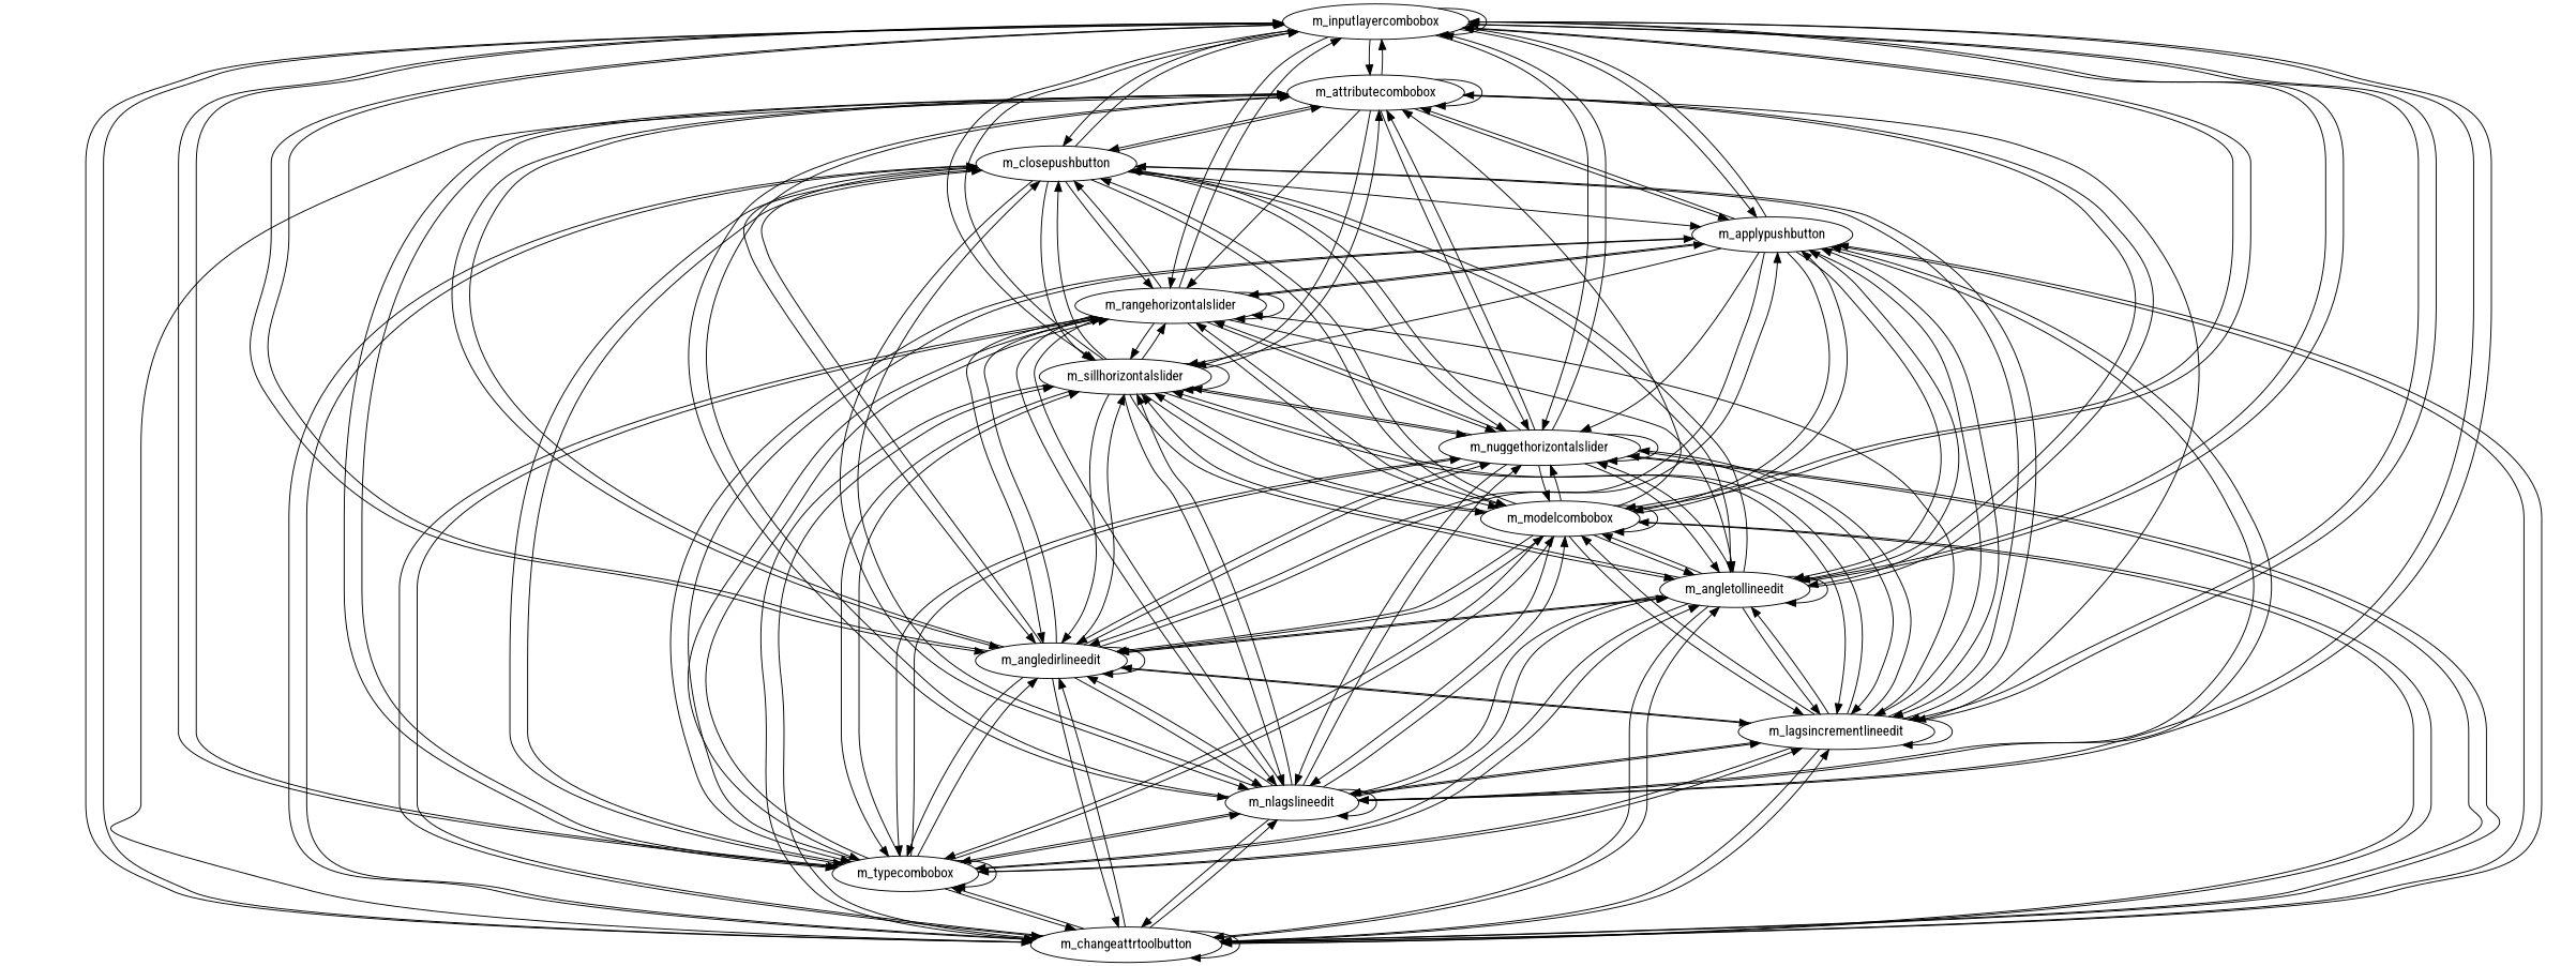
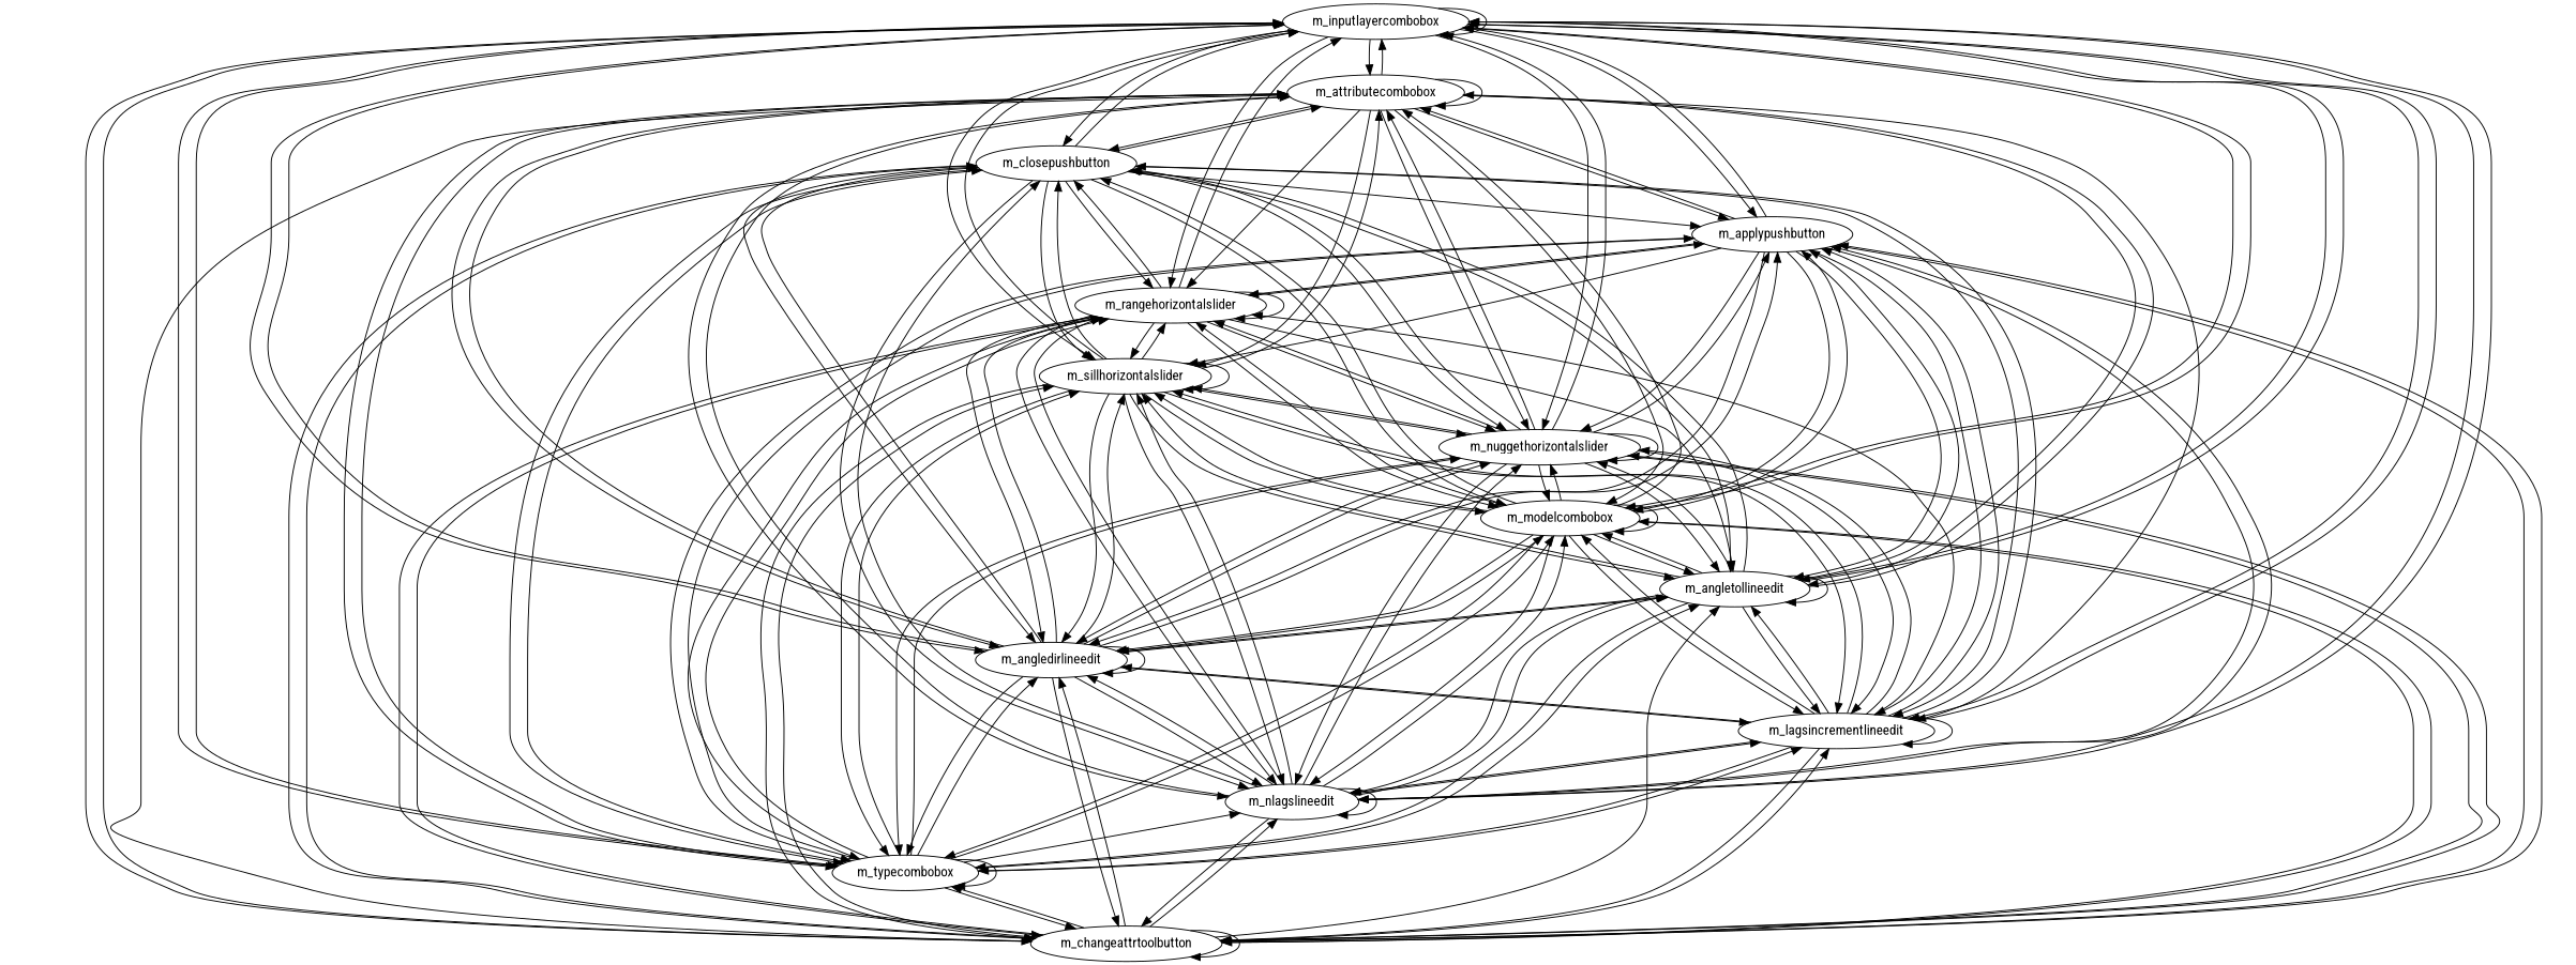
  strict digraph {
    fontname="Roboto Condensed"
    node [fontname="Roboto Condensed"]
    edge [fontname="Roboto Condensed"]
    n1 [label=m_inputlayercombobox]
    n2 [label=m_attributecombobox]
    n3 [label=m_changeattrtoolbutton]
    n4 [label=m_typecombobox]
    n5 [label=m_nlagslineedit]
    n6 [label=m_lagsincrementlineedit]
    n7 [label=m_angledirlineedit]
    n8 [label=m_angletollineedit]
    n9 [label=m_modelcombobox]
    n10 [label=m_nuggethorizontalslider]
    n11 [label=m_sillhorizontalslider]
    n12 [label=m_rangehorizontalslider]
    n13 [label=m_applypushbutton]
    n14 [label=m_closepushbutton]
    n1 -> n1
    n1 -> n2
    n1 -> n3
    n1 -> n4
    n1 -> n5
    n1 -> n6
    n1 -> n7
    n1 -> n8
    n1 -> n9
    n1 -> n10
    n1 -> n11
    n1 -> n12
    n1 -> n13
    n1 -> n14
    n2 -> n1
    n2 -> n2
    n2 -> n4
    n2 -> n5
    n2 -> n6
    n2 -> n7
    n2 -> n8
+   n2 -> n9
    n2 -> n10
    n2 -> n11
    n2 -> n12
    n2 -> n13
    n2 -> n14
    n3 -> n1
    n3 -> n2
    n3 -> n3
    n3 -> n4
    n3 -> n5
    n3 -> n6
    n3 -> n7
    n3 -> n8
    n3 -> n9
    n3 -> n10
    n3 -> n11
    n3 -> n12
    n3 -> n13
    n3 -> n14
    n4 -> n1
    n4 -> n2
    n4 -> n3
    n4 -> n4
    n4 -> n5
    n4 -> n6
    n4 -> n7
    n4 -> n8
    n4 -> n9
    n4 -> n10
    n4 -> n11
    n4 -> n12
    n4 -> n13
    n4 -> n14
    n5 -> n1
    n5 -> n2
    n5 -> n3
-   n5 -> n4
    n5 -> n5
    n5 -> n6
    n5 -> n7
    n5 -> n8
    n5 -> n9
    n5 -> n10
    n5 -> n11
    n5 -> n12
    n5 -> n13
    n5 -> n14
    n6 -> n1
    n6 -> n3
    n6 -> n4
    n6 -> n5
    n6 -> n6
    n6 -> n7
    n6 -> n8
    n6 -> n9
    n6 -> n10
    n6 -> n11
    n6 -> n12
    n6 -> n13
    n6 -> n14
    n7 -> n1
    n7 -> n2
    n7 -> n3
    n7 -> n4
    n7 -> n5
    n7 -> n6
    n7 -> n7
    n7 -> n8
    n7 -> n9
    n7 -> n10
    n7 -> n11
    n7 -> n12
    n7 -> n13
    n7 -> n14
    n8 -> n1
    n8 -> n2
-   n8 -> n3
    n8 -> n4
    n8 -> n5
    n8 -> n6
    n8 -> n7
    n8 -> n8
    n8 -> n9
    n8 -> n10
    n8 -> n11
    n8 -> n13
    n8 -> n14
    n9 -> n1
    n9 -> n2
    n9 -> n3
    n9 -> n4
    n9 -> n5
    n9 -> n6
    n9 -> n7
    n9 -> n8
    n9 -> n9
    n9 -> n10
    n9 -> n11
    n9 -> n12
    n9 -> n13
    n9 -> n14
    n10 -> n1
    n10 -> n2
    n10 -> n3
    n10 -> n4
    n10 -> n5
    n10 -> n6
    n10 -> n7
    n10 -> n8
    n10 -> n9
    n10 -> n10
    n10 -> n11
    n10 -> n12
+   n10 -> n13
    n10 -> n14
    n11 -> n1
    n11 -> n2
    n11 -> n3
    n11 -> n4
    n11 -> n5
    n11 -> n6
    n11 -> n7
    n11 -> n8
    n11 -> n9
    n11 -> n10
    n11 -> n11
    n11 -> n12
    n11 -> n14
    n12 -> n1
    n12 -> n3
    n12 -> n4
    n12 -> n5
    n12 -> n7
    n12 -> n8
    n12 -> n9
    n12 -> n10
    n12 -> n11
    n12 -> n12
    n12 -> n13
    n12 -> n14
    n13 -> n1
    n13 -> n2
    n13 -> n3
    n13 -> n4
    n13 -> n5
    n13 -> n6
    n13 -> n7
    n13 -> n8
    n13 -> n9
    n13 -> n10
    n13 -> n11
    n13 -> n12
    n14 -> n1
    n14 -> n2
    n14 -> n3
    n14 -> n4
    n14 -> n5
    n14 -> n6
    n14 -> n7
    n14 -> n8
    n14 -> n9
    n14 -> n10
    n14 -> n11
    n14 -> n12
    n14 -> n13
  }
